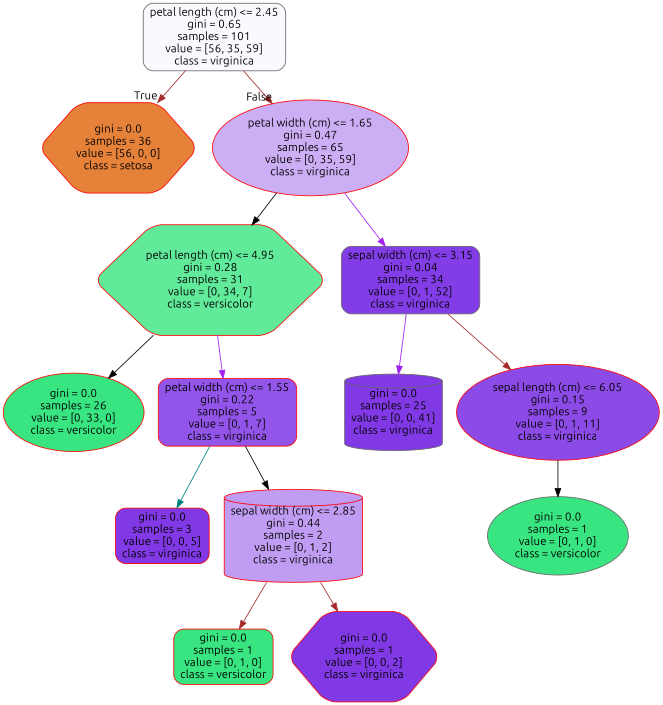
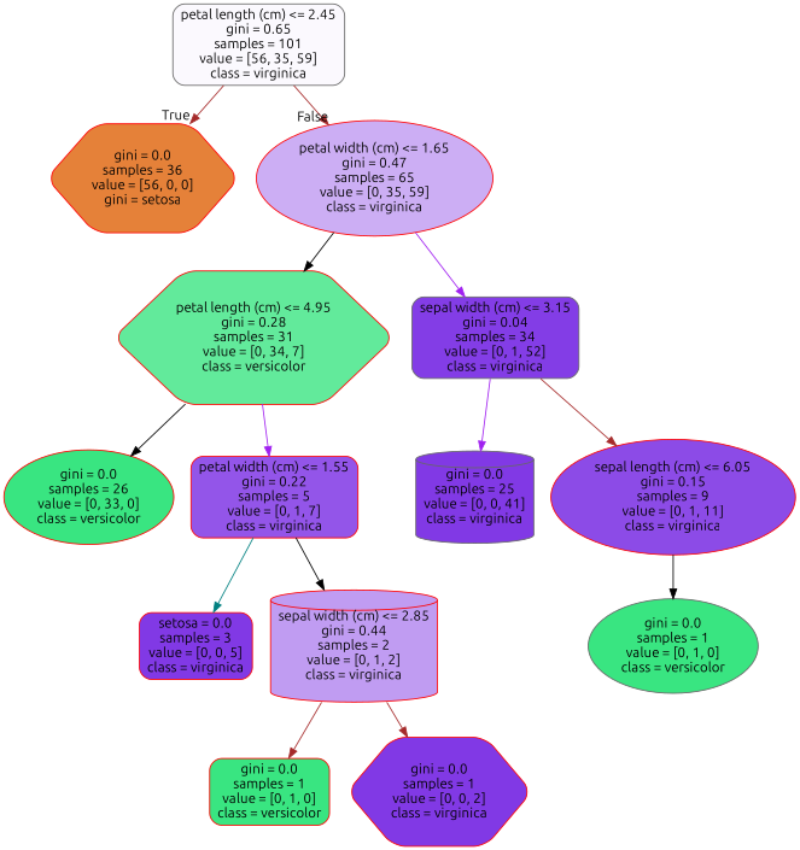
  digraph {
    fontname=Ubuntu
    node [color=red fillcolor="#39e581" fontname=Ubuntu shape=box style="filled, rounded"]
    edge [color=brown fontname=Ubuntu]
    n1 [color=gray40 fillcolor="#fbf9fe" label="petal length (cm) <= 2.45\ngini = 0.65\nsamples = 101\nvalue = [56, 35, 59]\nclass = virginica"]
-   n2 [fillcolor="#e58139" label="gini = 0.0\nsamples = 36\nvalue = [56, 0, 0]\nclass = setosa" shape=hexagon]
+   n2 [fillcolor="#e58139" label="gini = 0.0\nsamples = 36\nvalue = [56, 0, 0]\ngini = setosa" shape=hexagon]
    n3 [fillcolor="#ccaef4" label="petal width (cm) <= 1.65\ngini = 0.47\nsamples = 65\nvalue = [0, 35, 59]\nclass = virginica" shape=ellipse]
    n4 [fillcolor="#62ea9b" label="petal length (cm) <= 4.95\ngini = 0.28\nsamples = 31\nvalue = [0, 34, 7]\nclass = versicolor" shape=hexagon]
    n5 [color=gray40 fillcolor="#833de6" label="sepal width (cm) <= 3.15\ngini = 0.04\nsamples = 34\nvalue = [0, 1, 52]\nclass = virginica"]
    n6 [label="gini = 0.0\nsamples = 26\nvalue = [0, 33, 0]\nclass = versicolor" shape=ellipse]
    n7 [fillcolor="#9355e9" label="petal width (cm) <= 1.55\ngini = 0.22\nsamples = 5\nvalue = [0, 1, 7]\nclass = virginica"]
    n8 [color=gray40 fillcolor="#8139e5" label="gini = 0.0\nsamples = 25\nvalue = [0, 0, 41]\nclass = virginica" shape=cylinder]
    n9 [fillcolor="#8c4be7" label="sepal length (cm) <= 6.05\ngini = 0.15\nsamples = 9\nvalue = [0, 1, 11]\nclass = virginica" shape=ellipse]
-   n10 [fillcolor="#8139e5" label="gini = 0.0\nsamples = 3\nvalue = [0, 0, 5]\nclass = virginica"]
+   n10 [fillcolor="#8139e5" label="setosa = 0.0\nsamples = 3\nvalue = [0, 0, 5]\nclass = virginica"]
    n11 [fillcolor="#c09cf2" label="sepal width (cm) <= 2.85\ngini = 0.44\nsamples = 2\nvalue = [0, 1, 2]\nclass = virginica" shape=cylinder]
    n12 [label="gini = 0.0\nsamples = 1\nvalue = [0, 1, 0]\nclass = versicolor"]
    n13 [fillcolor="#8139e5" label="gini = 0.0\nsamples = 1\nvalue = [0, 0, 2]\nclass = virginica" shape=hexagon]
    n14 [color=gray40 label="gini = 0.0\nsamples = 1\nvalue = [0, 1, 0]\nclass = versicolor" shape=ellipse]
    n1 -> n2 [headlabel=True labelangle=45 labeldistance=2.5]
    n1 -> n3 [headlabel=False labelangle=-45 labeldistance=2.5]
    n3 -> n4 [color=black]
    n3 -> n5 [color=purple]
    n4 -> n6 [color=black]
    n4 -> n7 [color=purple]
    n5 -> n8 [color=purple]
    n5 -> n9
    n7 -> n10 [color=teal]
    n7 -> n11 [color=black]
    n9 -> n14 [color=black]
    n11 -> n12
    n11 -> n13
  }
